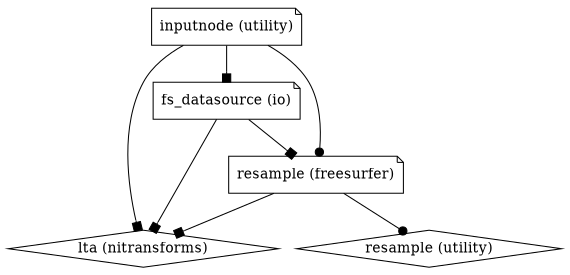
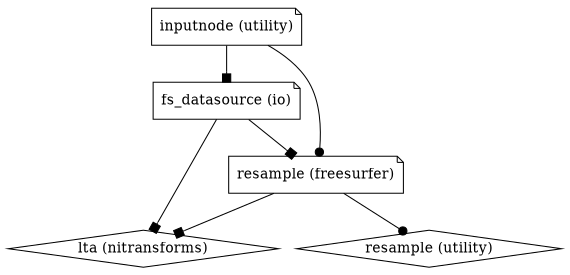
  strict digraph {
    node [shape=note]
    edge [arrowhead=box]
    "inputnode (utility)"
    "fs_datasource (io)"
    "lta (nitransforms)" [shape=diamond]
    "resample (freesurfer)"
    n5 [label="resample (utility)" shape=diamond]
    "inputnode (utility)" -> "fs_datasource (io)"
-   "inputnode (utility)" -> "lta (nitransforms)"
    "inputnode (utility)" -> "resample (freesurfer)" [arrowhead=dot]
    "fs_datasource (io)" -> "lta (nitransforms)"
    "fs_datasource (io)" -> "resample (freesurfer)"
    "resample (freesurfer)" -> "lta (nitransforms)"
    "resample (freesurfer)" -> n5 [arrowhead=dot]
  }
